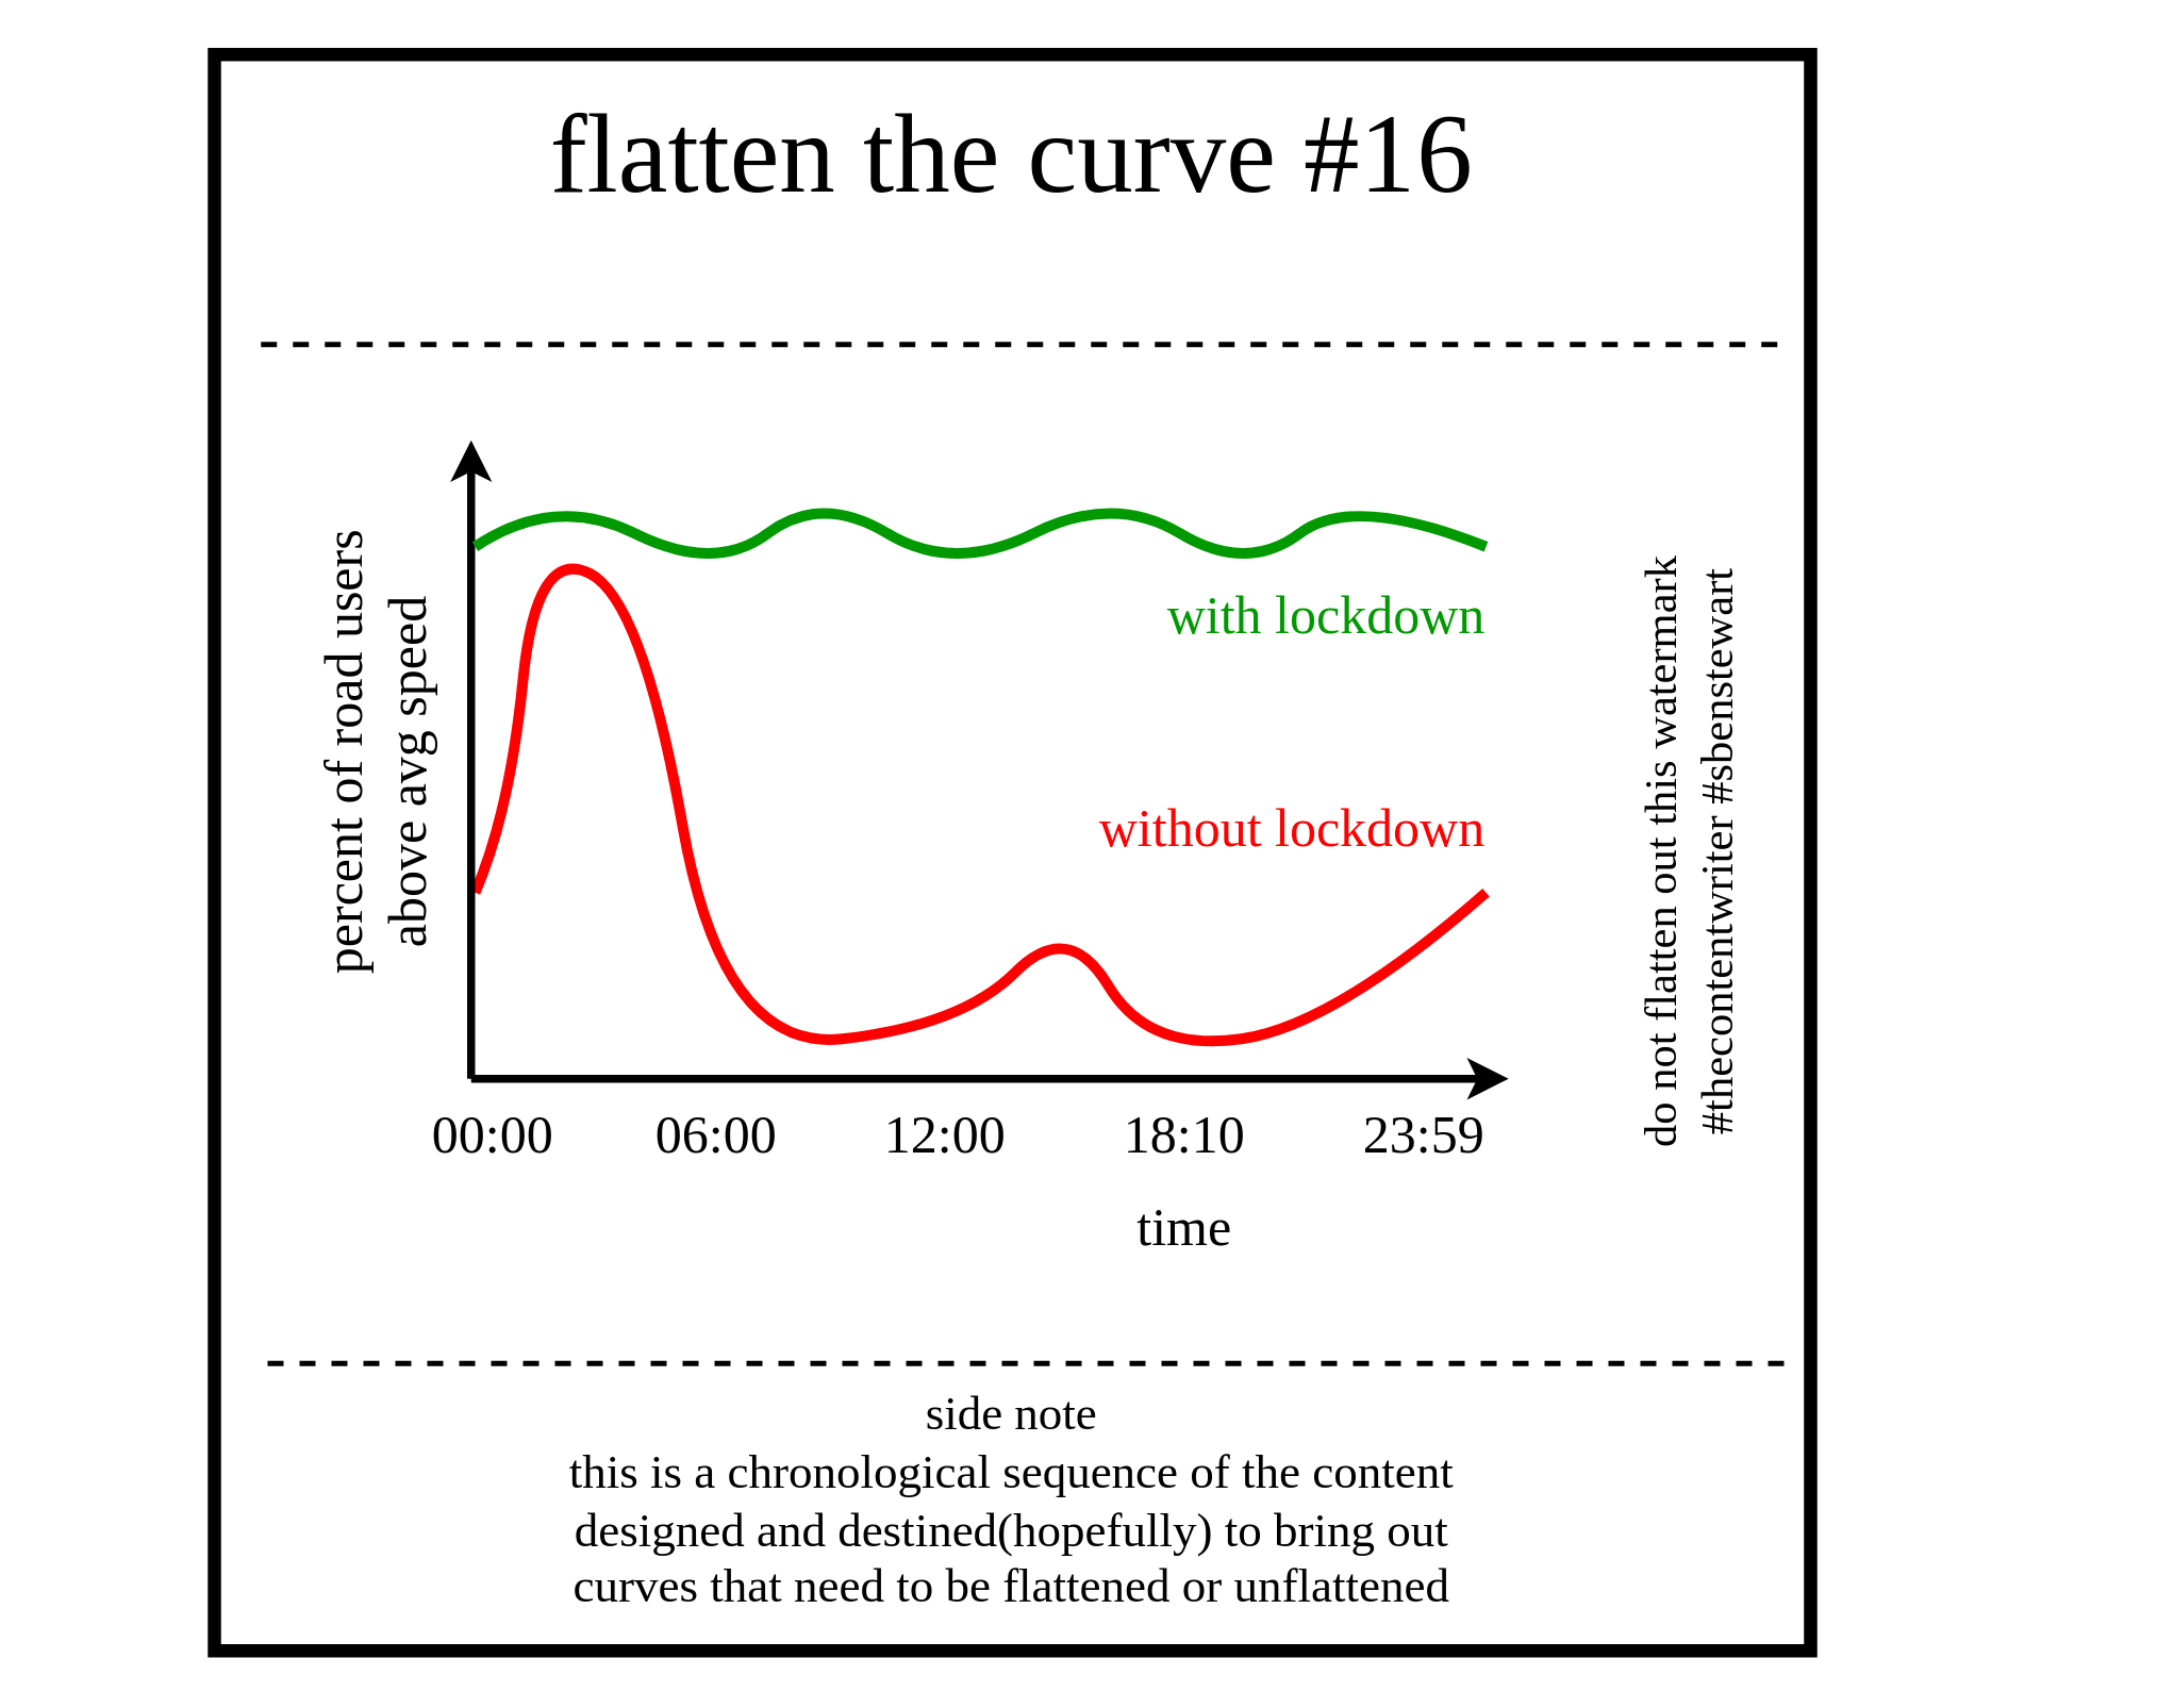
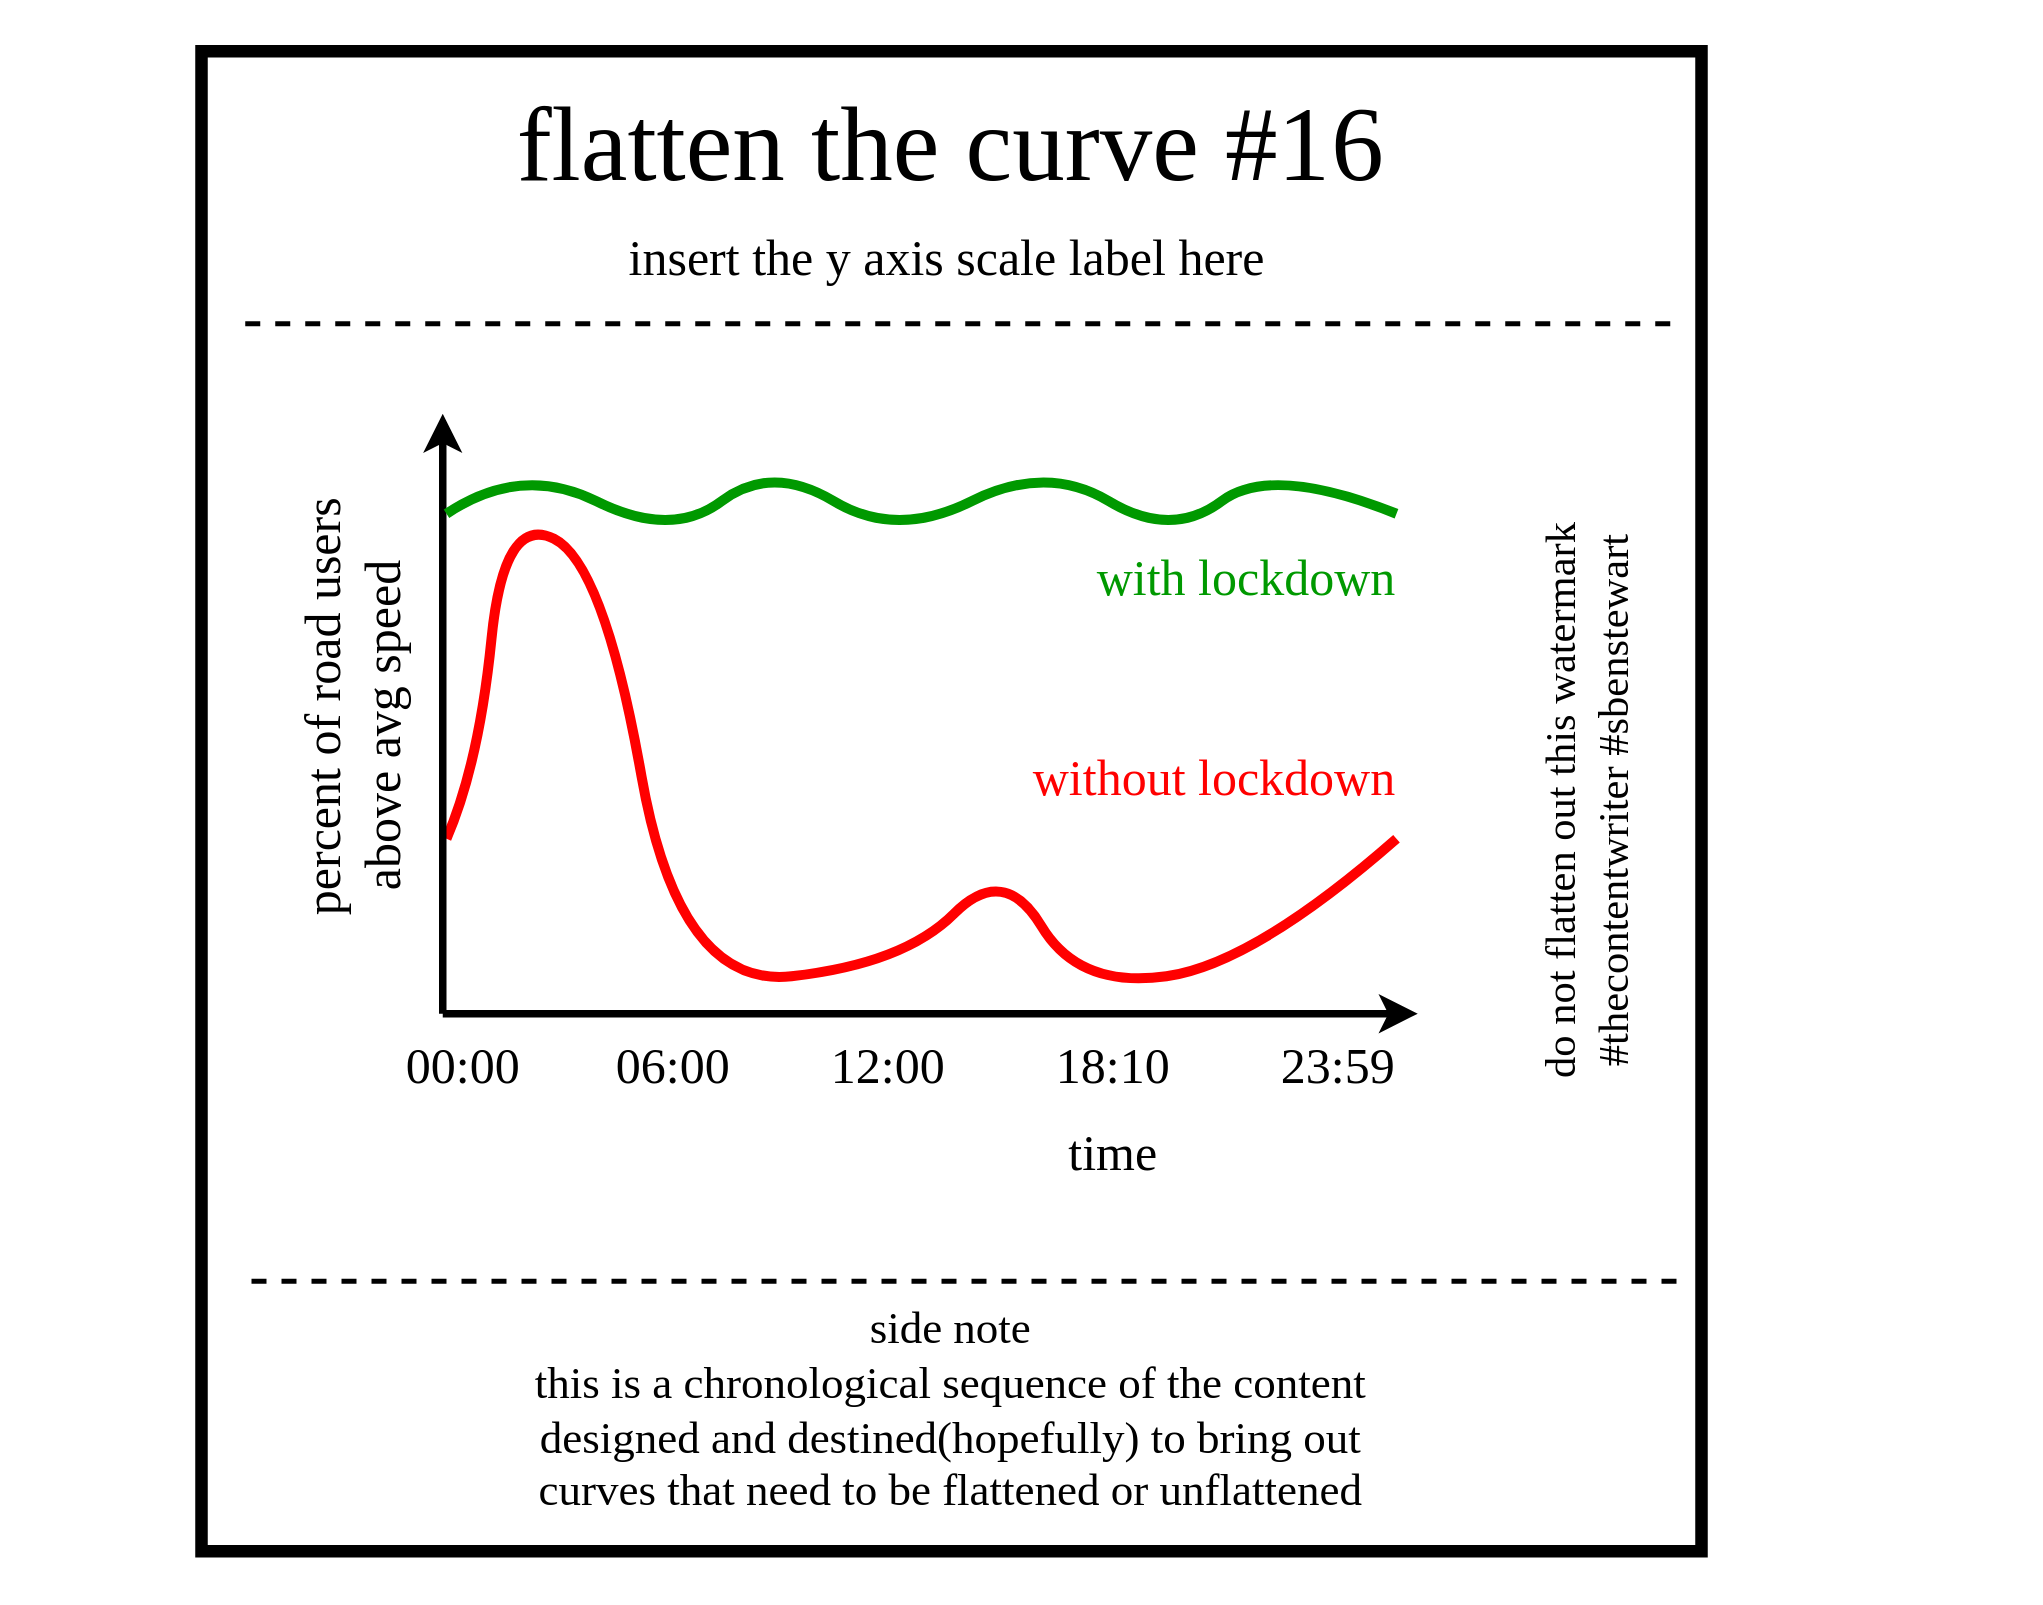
  <mxCell id="0" />
  <mxCell id="1" parent="0" />
  <mxCell id="2" value="" style="whiteSpace=wrap;html=1;aspect=fixed;strokeWidth=5;fillColor=none;fontFamily=xkcd;" parent="1" vertex="1"><mxGeometry x="80" y="20" width="600" height="600" as="geometry" /></mxCell>
  <mxCell id="3" value="" style="curved=1;endArrow=none;html=1;fontSize=16;strokeWidth=4;endFill=0;strokeColor=#FF0000;shadow=0;comic=0;" parent="1" edge="1"><mxGeometry width="50" height="50" relative="1" as="geometry"><mxPoint x="178" y="335" as="sourcePoint" /><mxPoint x="558" y="335" as="targetPoint" /><Array as="points"><mxPoint x="191" y="305" /><mxPoint x="201" y="205" /><mxPoint x="241" y="225" /><mxPoint x="271" y="395" /><mxPoint x="361" y="385" /><mxPoint x="401" y="345" /><mxPoint x="431" y="395" /><mxPoint x="501" y="385" /></Array></mxGeometry></mxCell>
  <mxCell id="4" value="&lt;font&gt;&lt;font style=&quot;font-size: 42px&quot;&gt;flatten the curve #1&lt;/font&gt;&lt;font style=&quot;font-size: 2px&quot;&gt; &lt;/font&gt;&lt;font style=&quot;font-size: 42px&quot;&gt;6&lt;/font&gt;&lt;br&gt;&lt;/font&gt;" style="text;html=1;strokeColor=none;fillColor=none;align=center;verticalAlign=middle;whiteSpace=wrap;rounded=0;fontFamily=xkcd;" parent="1" vertex="1"><mxGeometry x="95" y="48" width="570" height="20" as="geometry" /></mxCell>
+ <mxCell id="5" value="&lt;font&gt;&lt;font style=&quot;font-size: 20px&quot;&gt;insert the y axis scale label here&lt;/font&gt;&lt;br&gt;&lt;/font&gt;" style="text;html=1;strokeColor=none;fillColor=none;align=center;verticalAlign=middle;whiteSpace=wrap;rounded=0;fontFamily=xkcd;" parent="1" vertex="1"><mxGeometry x="119.25" y="92" width="518.5" height="20" as="geometry" /></mxCell>
  <mxCell id="6" value="" style="endArrow=none;dashed=1;html=1;strokeWidth=2;" parent="1" edge="1"><mxGeometry width="50" height="50" relative="1" as="geometry"><mxPoint x="667.5" y="129" as="sourcePoint" /><mxPoint x="92.5" y="129" as="targetPoint" /></mxGeometry></mxCell>
  <mxCell id="7" value="" style="endArrow=none;dashed=1;html=1;strokeWidth=2;" parent="1" edge="1"><mxGeometry width="50" height="50" relative="1" as="geometry"><mxPoint x="670" y="512" as="sourcePoint" /><mxPoint x="95" y="512" as="targetPoint" /></mxGeometry></mxCell>
  <mxCell id="8" value="&lt;font style=&quot;font-size: 18px&quot;&gt;&lt;span&gt;side note&lt;/span&gt;&lt;br&gt;this is a chronological sequence of the content&lt;br&gt;designed and destined(hopefully) to bring out&lt;br&gt;curves that need to be flattened or unflattened&lt;br&gt;&lt;/font&gt;" style="text;html=1;strokeColor=none;fillColor=none;align=center;verticalAlign=middle;whiteSpace=wrap;rounded=0;fontFamily=xkcd;" parent="1" vertex="1"><mxGeometry x="80" y="524" width="600" height="80" as="geometry" /></mxCell>
  <mxCell id="9" style="edgeStyle=orthogonalEdgeStyle;rounded=0;orthogonalLoop=1;jettySize=auto;html=1;exitX=0.5;exitY=1;exitDx=0;exitDy=0;strokeWidth=2;" parent="1" edge="1"><mxGeometry relative="1" as="geometry"><mxPoint x="531" y="381" as="sourcePoint" /><mxPoint x="531" y="381" as="targetPoint" /></mxGeometry></mxCell>
  <mxCell id="10" value="&lt;font style=&quot;font-size: 17px&quot;&gt;&lt;font style=&quot;font-size: 17px&quot;&gt;do not flatten out this watermark&lt;br&gt;&lt;/font&gt;#thecontentwriter #sbenstewart&lt;br&gt;&lt;/font&gt;" style="text;html=1;strokeColor=none;fillColor=none;align=center;verticalAlign=middle;whiteSpace=wrap;rounded=0;rotation=-90;fontFamily=xkcd;" parent="1" vertex="1"><mxGeometry x="475" y="310" width="320" height="20" as="geometry" /></mxCell>
  <mxCell id="11" value="" style="endArrow=classic;html=1;strokeWidth=3;" parent="1" edge="1"><mxGeometry width="50" height="50" relative="1" as="geometry"><mxPoint x="176.5" y="405" as="sourcePoint" /><mxPoint x="176.5" y="165" as="targetPoint" /></mxGeometry></mxCell>
  <mxCell id="12" value="" style="endArrow=classic;html=1;strokeWidth=3;" parent="1" edge="1"><mxGeometry width="50" height="50" relative="1" as="geometry"><mxPoint x="176.5" y="405" as="sourcePoint" /><mxPoint x="566.5" y="405" as="targetPoint" /></mxGeometry></mxCell>
  <mxCell id="13" value="&amp;nbsp;percent of road users &lt;br&gt;above avg speed&amp;nbsp;&amp;nbsp;" style="text;html=1;strokeColor=none;fillColor=none;align=center;verticalAlign=middle;whiteSpace=wrap;rounded=0;fontFamily=xkcd;rotation=-90;fontSize=20;" parent="1" vertex="1"><mxGeometry x="20" y="275" width="240" height="20" as="geometry" /></mxCell>
  <mxCell id="14" value="&lt;font style=&quot;font-size: 20px;&quot;&gt;time&lt;/font&gt;" style="text;html=1;strokeColor=none;fillColor=none;align=center;verticalAlign=middle;whiteSpace=wrap;rounded=0;fontFamily=xkcd;rotation=0;fontSize=20;" parent="1" vertex="1"><mxGeometry x="355" y="450" width="180" height="20" as="geometry" /></mxCell>
  <mxCell id="15" value="&lt;font style=&quot;font-size: 20px&quot;&gt;00:00&lt;/font&gt;" style="text;html=1;strokeColor=none;fillColor=none;align=center;verticalAlign=middle;whiteSpace=wrap;rounded=0;fontFamily=xkcd;rotation=0;fontSize=20;" vertex="1" parent="1"><mxGeometry x="160" y="415" width="50" height="20" as="geometry" /></mxCell>
  <mxCell id="16" value="&lt;font style=&quot;font-size: 20px&quot;&gt;06:00&lt;/font&gt;" style="text;html=1;strokeColor=none;fillColor=none;align=center;verticalAlign=middle;whiteSpace=wrap;rounded=0;fontFamily=xkcd;rotation=0;fontSize=20;" vertex="1" parent="1"><mxGeometry x="243.5" y="415" width="50" height="20" as="geometry" /></mxCell>
  <mxCell id="17" value="&lt;font style=&quot;font-size: 20px&quot;&gt;12:00&lt;/font&gt;" style="text;html=1;strokeColor=none;fillColor=none;align=center;verticalAlign=middle;whiteSpace=wrap;rounded=0;fontFamily=xkcd;rotation=0;fontSize=20;" vertex="1" parent="1"><mxGeometry x="330" y="415" width="50" height="20" as="geometry" /></mxCell>
  <mxCell id="18" value="&lt;font style=&quot;font-size: 20px&quot;&gt;18:10&lt;/font&gt;" style="text;html=1;strokeColor=none;fillColor=none;align=center;verticalAlign=middle;whiteSpace=wrap;rounded=0;fontFamily=xkcd;rotation=0;fontSize=20;" vertex="1" parent="1"><mxGeometry x="420" y="415" width="50" height="20" as="geometry" /></mxCell>
  <mxCell id="19" value="&lt;font style=&quot;font-size: 20px&quot;&gt;23:59&lt;/font&gt;" style="text;html=1;strokeColor=none;fillColor=none;align=center;verticalAlign=middle;whiteSpace=wrap;rounded=0;fontFamily=xkcd;rotation=0;fontSize=20;" vertex="1" parent="1"><mxGeometry x="510" y="415" width="50" height="20" as="geometry" /></mxCell>
  <mxCell id="20" value="" style="curved=1;endArrow=none;html=1;strokeColor=#009900;strokeWidth=4;endFill=0;" edge="1" parent="1"><mxGeometry width="50" height="50" relative="1" as="geometry"><mxPoint x="178" y="205" as="sourcePoint" /><mxPoint x="558" y="205" as="targetPoint" /><Array as="points"><mxPoint x="208" y="185" /><mxPoint x="268" y="215" /><mxPoint x="308" y="185" /><mxPoint x="358" y="215" /><mxPoint x="418" y="185" /><mxPoint x="468" y="215" /><mxPoint x="508" y="185" /></Array></mxGeometry></mxCell>
  <mxCell id="21" value="&lt;font style=&quot;font-size: 20px&quot; color=&quot;#009900&quot;&gt;with lockdown&lt;/font&gt;" style="text;html=1;strokeColor=none;fillColor=none;align=right;verticalAlign=middle;whiteSpace=wrap;rounded=0;fontFamily=xkcd;rotation=0;fontSize=20;" vertex="1" parent="1"><mxGeometry x="380" y="220" width="180" height="20" as="geometry" /></mxCell>
  <mxCell id="22" value="&lt;font style=&quot;font-size: 20px&quot; color=&quot;#ff0000&quot;&gt;without lockdown&lt;/font&gt;" style="text;html=1;strokeColor=none;fillColor=none;align=right;verticalAlign=middle;whiteSpace=wrap;rounded=0;fontFamily=xkcd;rotation=0;fontSize=20;" vertex="1" parent="1"><mxGeometry x="340" y="300" width="220" height="20" as="geometry" /></mxCell>
